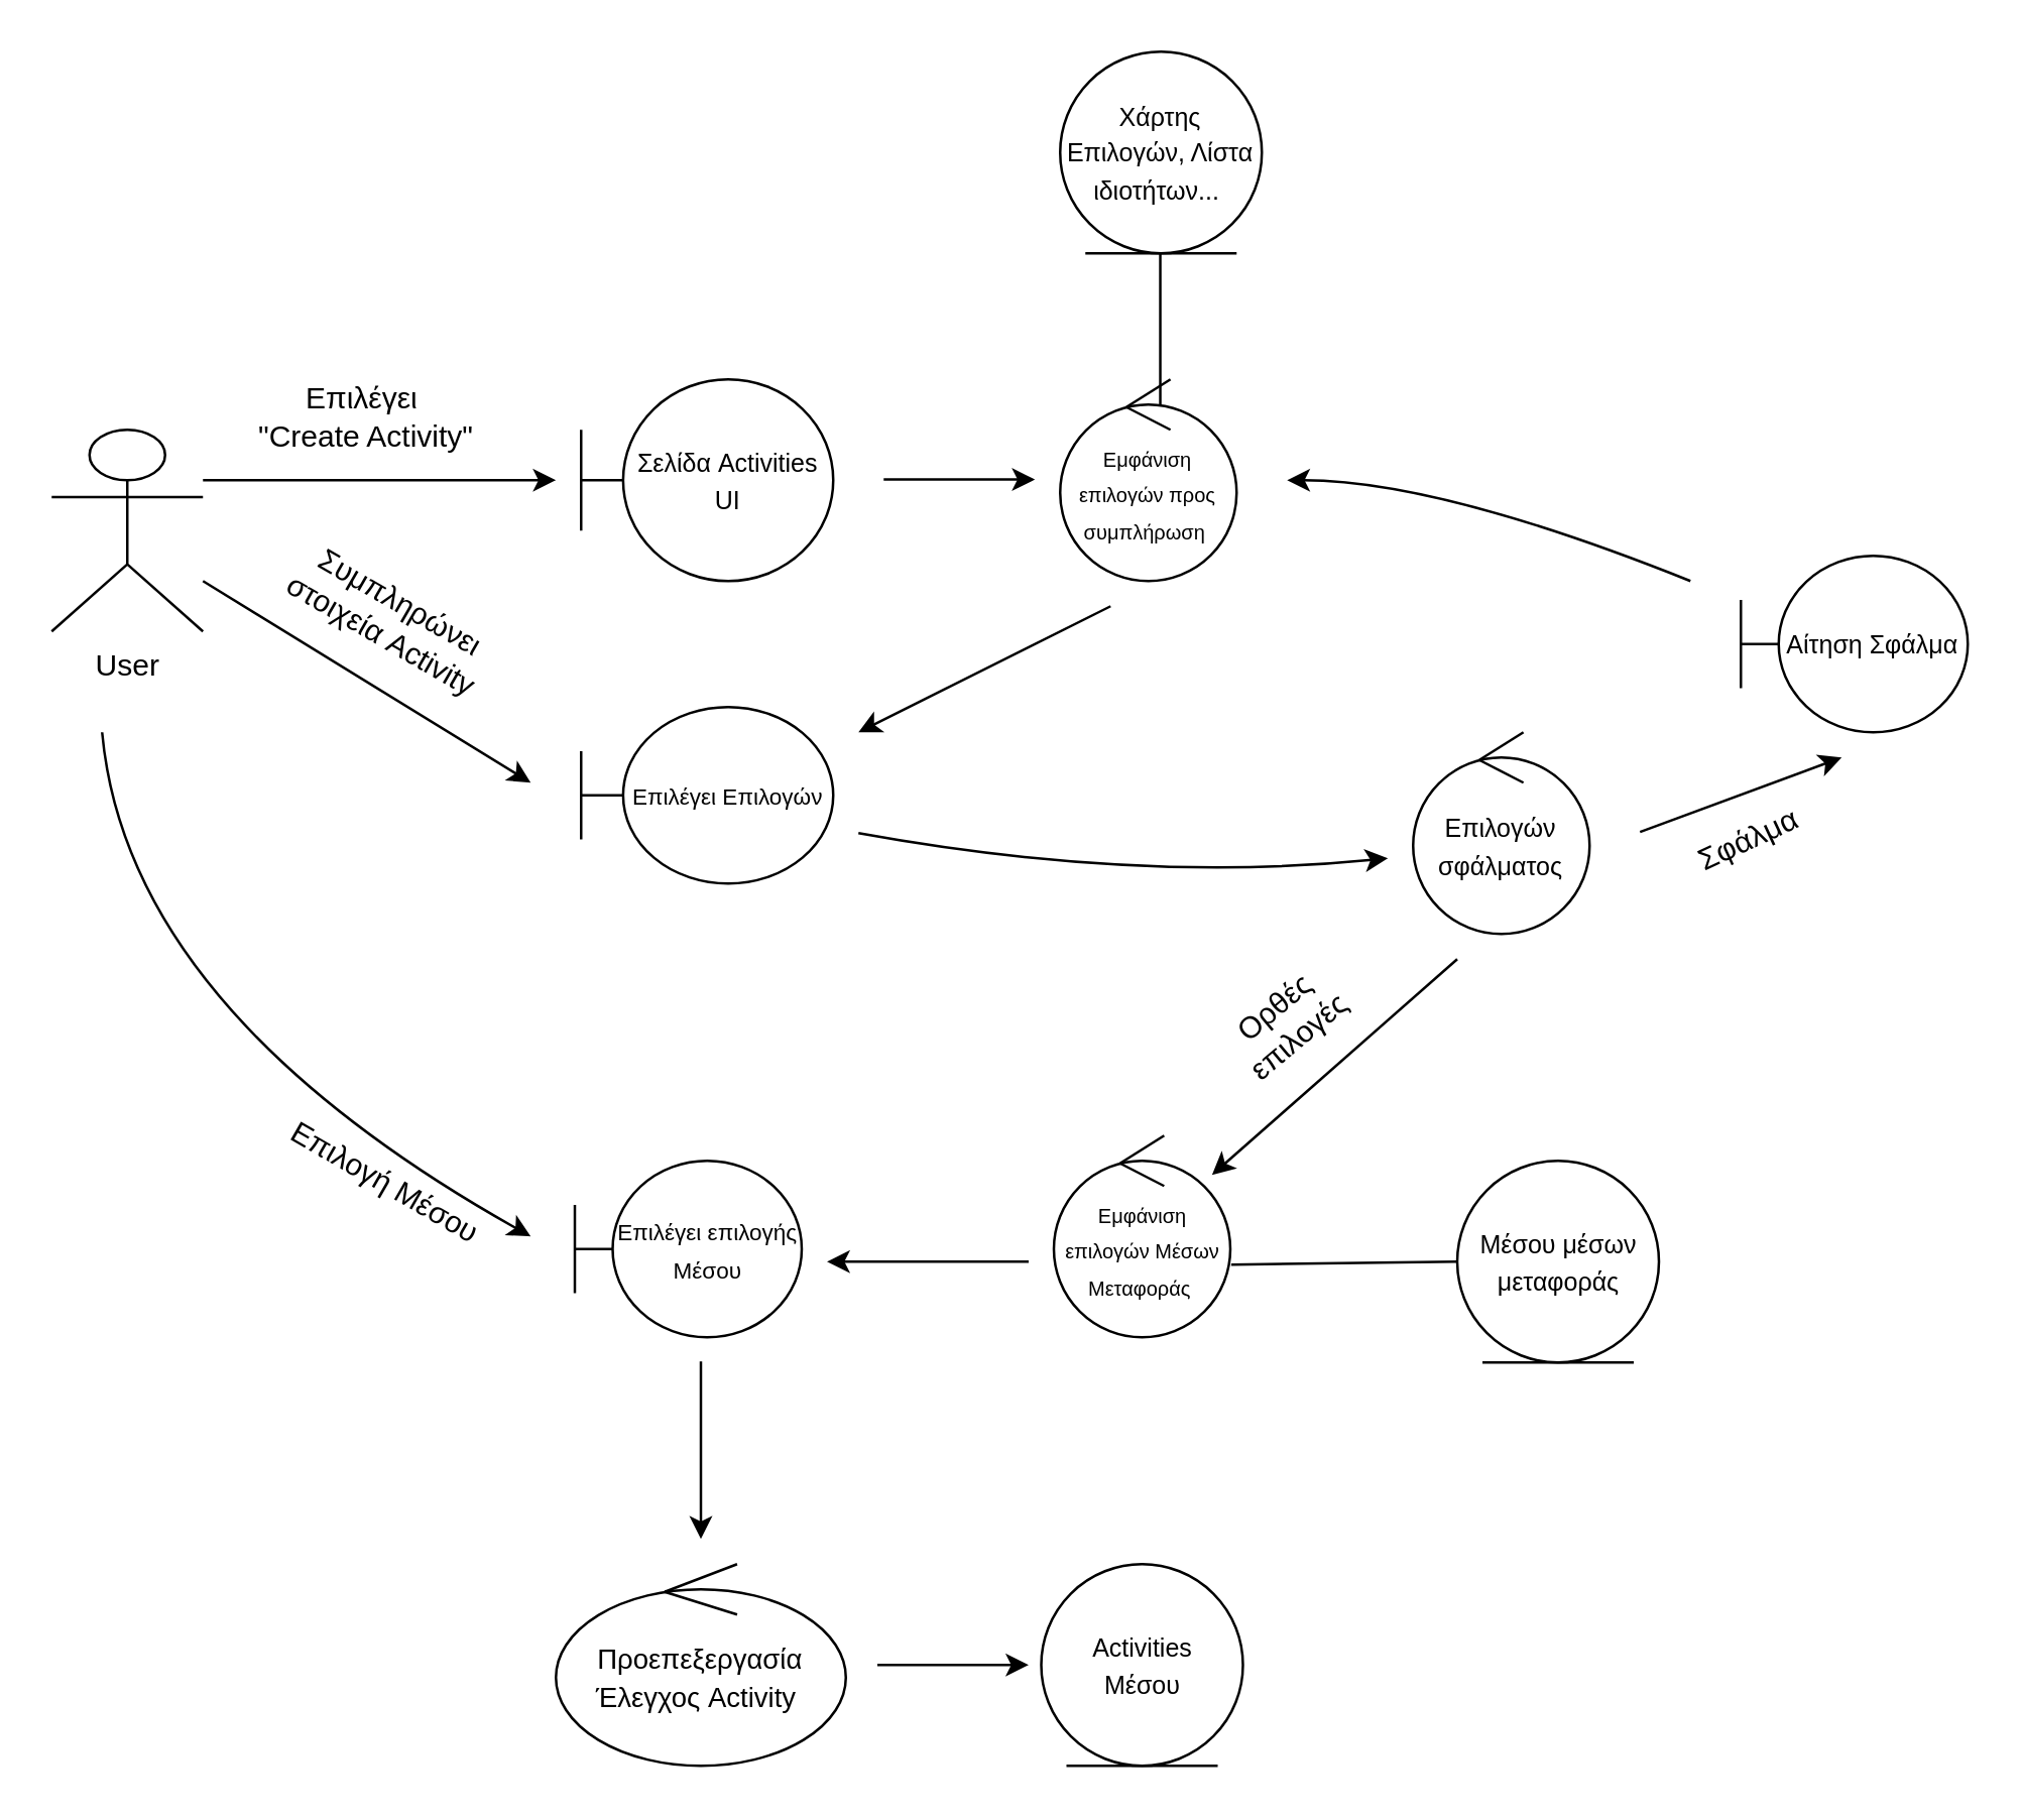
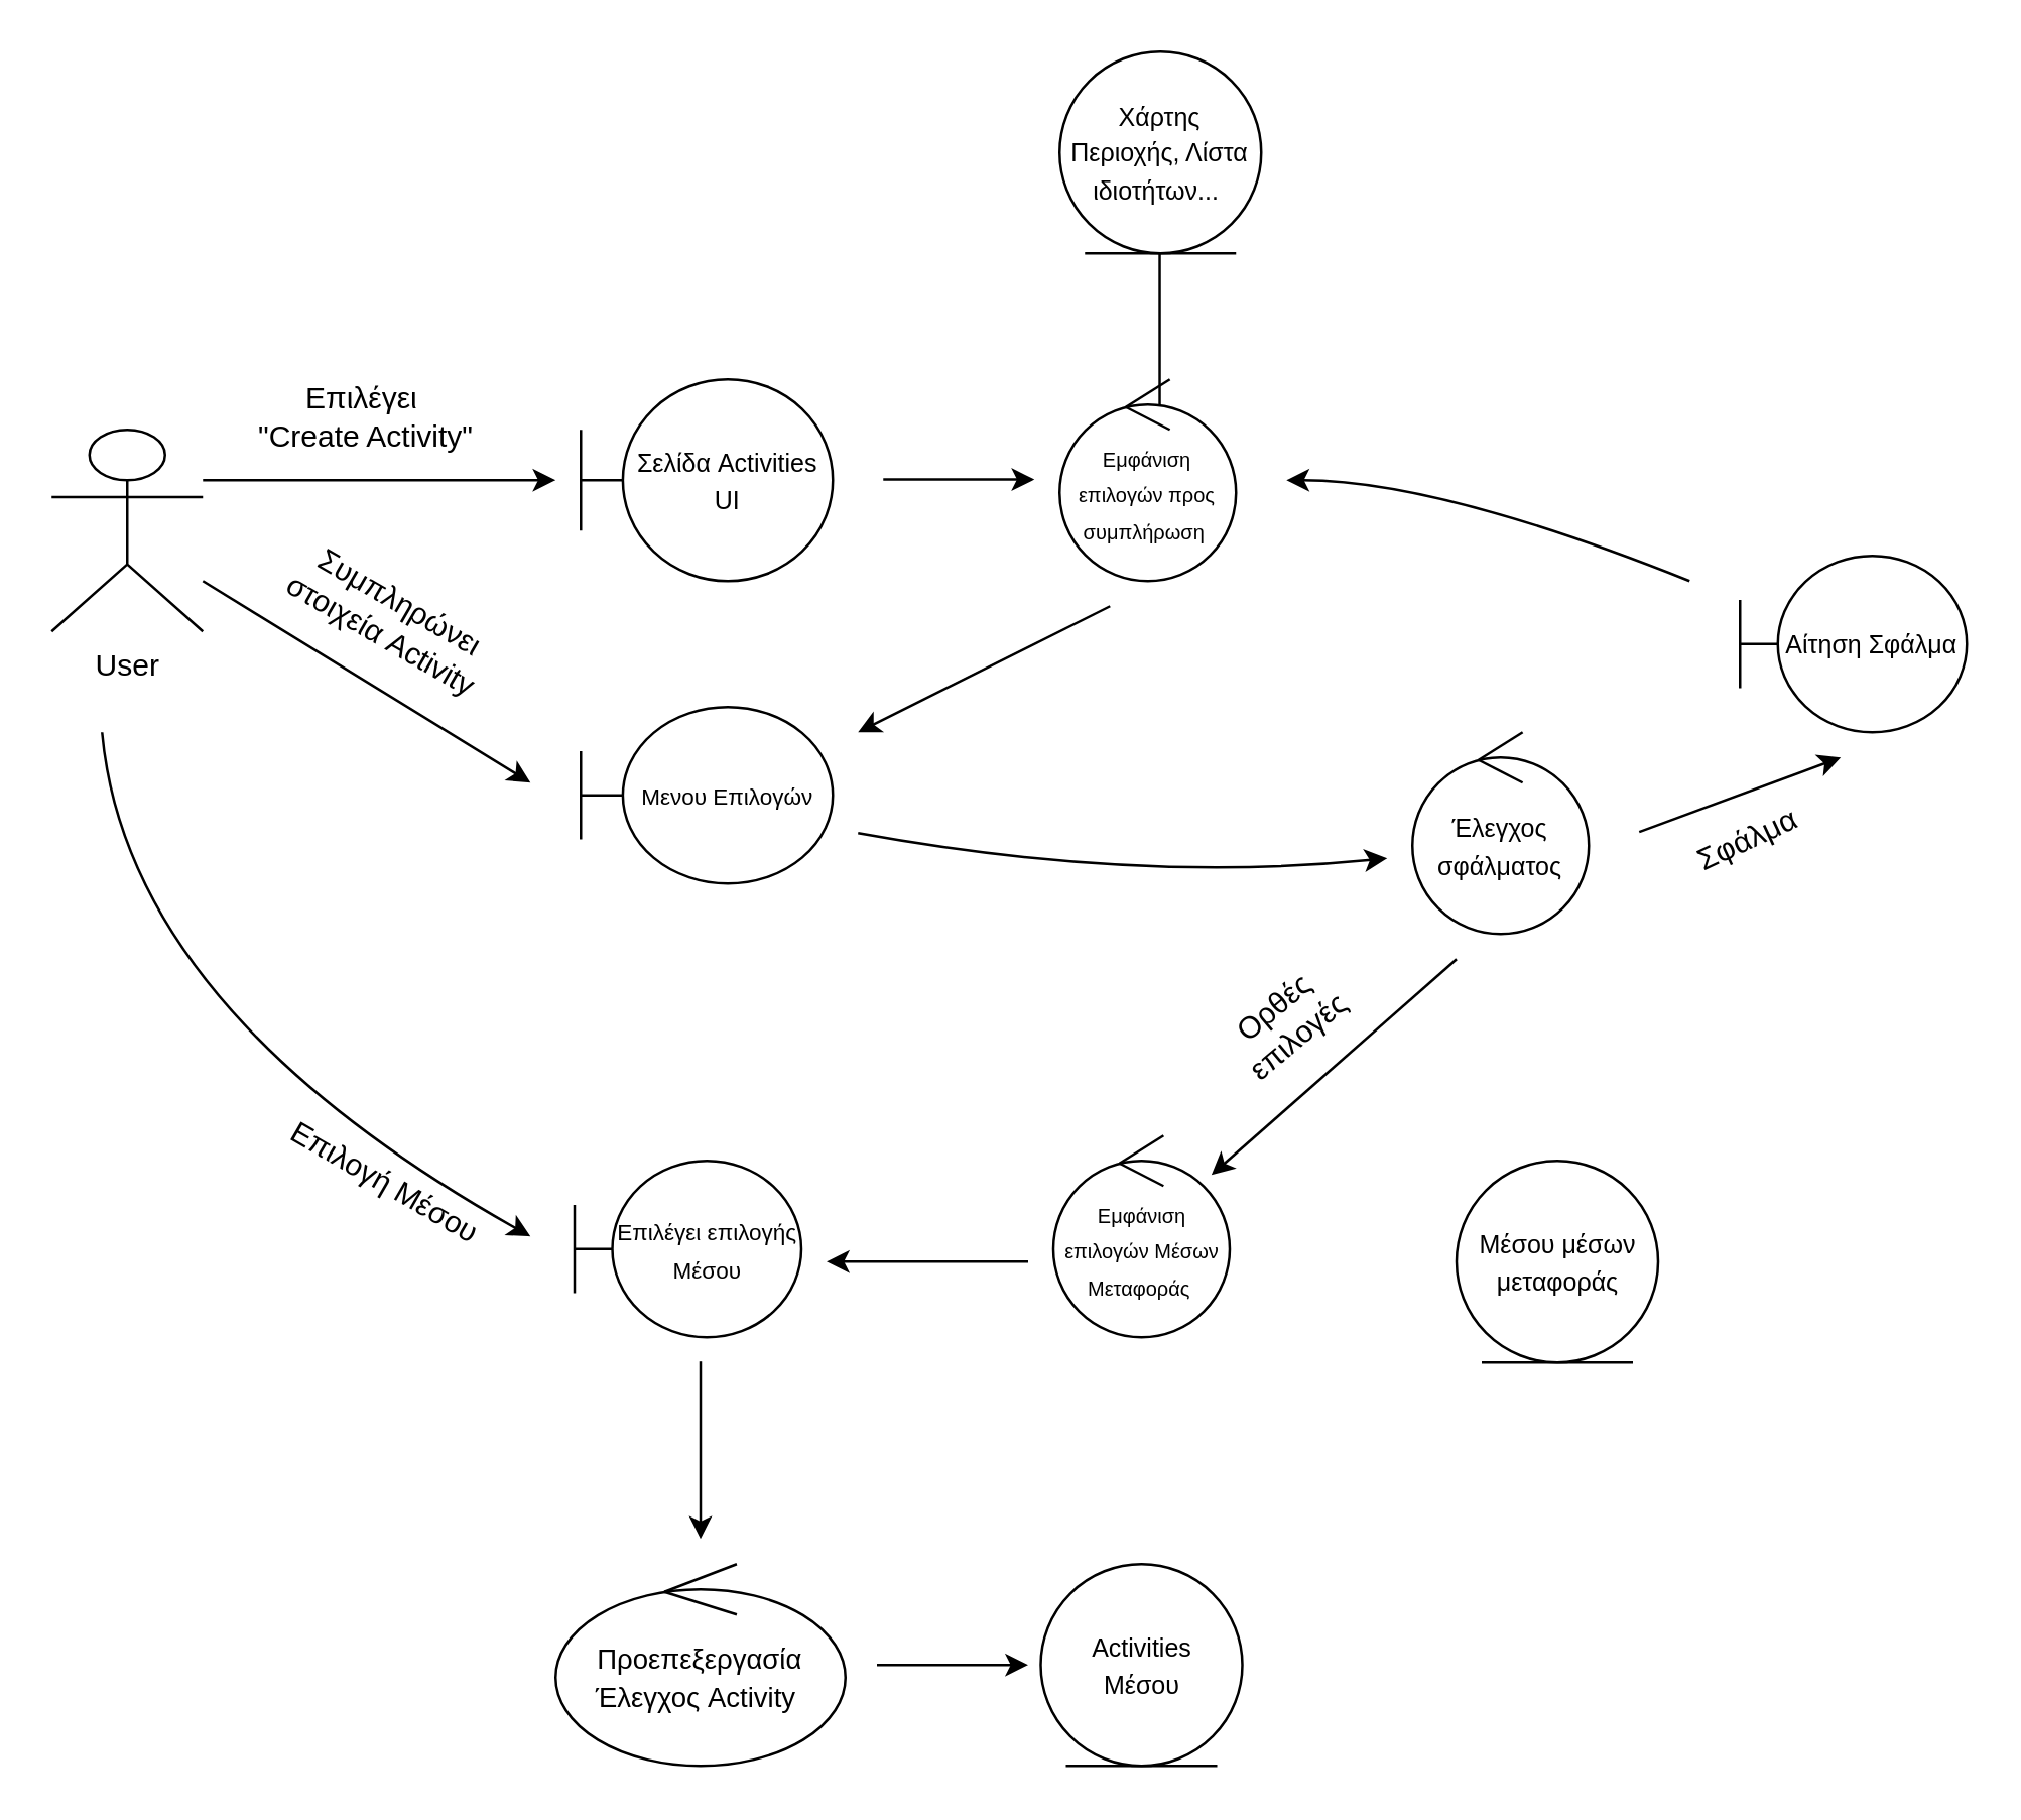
  <mxCell id="0" />
  <mxCell id="1" parent="0" />
  <mxCell id="2" value="&lt;font style=&quot;font-size: 8px;&quot;&gt;Εμφάνιση επιλογών προς συμπλήρωση&amp;nbsp;&lt;/font&gt;" style="ellipse;shape=umlControl;whiteSpace=wrap;html=1;rounded=1;" parent="1" vertex="1"><mxGeometry x="420" y="150" width="70" height="80" as="geometry" /></mxCell>
- <mxCell id="3" value="&lt;span style=&quot;font-size: 10px;&quot;&gt;Χάρτης Επιλογών, Λίστα ιδιοτήτων...&amp;nbsp;&lt;/span&gt;" style="ellipse;shape=umlEntity;whiteSpace=wrap;html=1;rounded=1;" parent="1" vertex="1"><mxGeometry x="420" y="20" width="80" height="80" as="geometry" /></mxCell>
+ <mxCell id="3" value="&lt;span style=&quot;font-size: 10px;&quot;&gt;Χάρτης Περιοχής, Λίστα ιδιοτήτων...&amp;nbsp;&lt;/span&gt;" style="ellipse;shape=umlEntity;whiteSpace=wrap;html=1;rounded=1;" parent="1" vertex="1"><mxGeometry x="420" y="20" width="80" height="80" as="geometry" /></mxCell>
  <mxCell id="4" value="" style="endArrow=none;html=1;rounded=1;" parent="1" edge="1"><mxGeometry width="50" height="50" relative="1" as="geometry"><mxPoint x="459.71" y="160" as="sourcePoint" /><mxPoint x="459.71" y="100" as="targetPoint" /></mxGeometry></mxCell>
- <mxCell id="5" value="&lt;div&gt;&lt;font style=&quot;font-size: 9px;&quot;&gt;Επιλέγει Επιλογών&lt;/font&gt;&lt;/div&gt;" style="shape=umlBoundary;whiteSpace=wrap;html=1;rounded=1;" parent="1" vertex="1"><mxGeometry x="230" y="280" width="100" height="70" as="geometry" /></mxCell>
+ <mxCell id="5" value="&lt;div&gt;&lt;font style=&quot;font-size: 9px;&quot;&gt;Μενου Επιλογών&lt;/font&gt;&lt;/div&gt;" style="shape=umlBoundary;whiteSpace=wrap;html=1;rounded=1;" parent="1" vertex="1"><mxGeometry x="230" y="280" width="100" height="70" as="geometry" /></mxCell>
  <mxCell id="6" value="&lt;div&gt;&lt;span style=&quot;font-size: 10px;&quot;&gt;Αίτηση Σφάλμα&lt;/span&gt;&lt;/div&gt;" style="shape=umlBoundary;whiteSpace=wrap;html=1;rounded=1;" parent="1" vertex="1"><mxGeometry x="690" y="220" width="90" height="70" as="geometry" /></mxCell>
  <mxCell id="7" value="&lt;div&gt;&lt;font style=&quot;font-size: 9px;&quot;&gt;Επιλέγει επιλογής Μέσου&lt;/font&gt;&lt;/div&gt;" style="shape=umlBoundary;whiteSpace=wrap;html=1;rounded=1;" parent="1" vertex="1"><mxGeometry x="227.5" y="460" width="90" height="70" as="geometry" /></mxCell>
  <mxCell id="8" value="&lt;span style=&quot;font-size: 10px;&quot;&gt;Μέσου μέσων μεταφοράς&lt;/span&gt;" style="ellipse;shape=umlEntity;whiteSpace=wrap;html=1;rounded=1;" parent="1" vertex="1"><mxGeometry x="577.5" y="460" width="80" height="80" as="geometry" /></mxCell>
  <mxCell id="9" value="" style="endArrow=classic;html=1;rounded=0;curved=1;" parent="1" edge="1"><mxGeometry width="50" height="50" relative="1" as="geometry"><mxPoint x="670" y="230" as="sourcePoint" /><mxPoint x="510" y="190" as="targetPoint" /><Array as="points"><mxPoint x="570" y="190" /></Array></mxGeometry></mxCell>
  <mxCell id="10" value="" style="endArrow=classic;html=1;rounded=1;" parent="1" edge="1"><mxGeometry width="50" height="50" relative="1" as="geometry"><mxPoint x="350" y="189.71" as="sourcePoint" /><mxPoint x="410" y="189.71" as="targetPoint" /></mxGeometry></mxCell>
  <mxCell id="11" value="" style="endArrow=classic;html=1;rounded=1;" parent="1" edge="1"><mxGeometry width="50" height="50" relative="1" as="geometry"><mxPoint x="440" y="240" as="sourcePoint" /><mxPoint x="340" y="290" as="targetPoint" /></mxGeometry></mxCell>
  <mxCell id="12" value="" style="endArrow=classic;html=1;rounded=0;curved=1;" parent="1" edge="1"><mxGeometry width="50" height="50" relative="1" as="geometry"><mxPoint x="340" y="330" as="sourcePoint" /><mxPoint x="550" y="340" as="targetPoint" /><Array as="points"><mxPoint x="450" y="350" /></Array></mxGeometry></mxCell>
  <mxCell id="13" value="&lt;span style=&quot;font-size: 10px;&quot;&gt;Activities&lt;br&gt;Μέσου&lt;/span&gt;" style="ellipse;shape=umlEntity;whiteSpace=wrap;html=1;rounded=1;" parent="1" vertex="1"><mxGeometry x="412.5" y="620" width="80" height="80" as="geometry" /></mxCell>
  <mxCell id="14" value="User" style="shape=umlActor;verticalLabelPosition=bottom;verticalAlign=top;html=1;outlineConnect=0;" parent="1" vertex="1"><mxGeometry x="20" y="170" width="60" height="80" as="geometry" /></mxCell>
  <mxCell id="15" value="&lt;div&gt;&lt;font style=&quot;font-size: 10px;&quot;&gt;Σελίδα Activities&lt;/font&gt;&lt;/div&gt;&lt;div&gt;&lt;font style=&quot;font-size: 10px;&quot;&gt;UI&lt;/font&gt;&lt;/div&gt;" style="shape=umlBoundary;whiteSpace=wrap;html=1;rounded=1;" parent="1" vertex="1"><mxGeometry x="230" y="150" width="100" height="80" as="geometry" /></mxCell>
  <mxCell id="16" value="" style="endArrow=classic;html=1;rounded=1;" parent="1" edge="1"><mxGeometry width="50" height="50" relative="1" as="geometry"><mxPoint x="80" y="190" as="sourcePoint" /><mxPoint x="220" y="190" as="targetPoint" /></mxGeometry></mxCell>
  <mxCell id="17" value="Επιλέγει&amp;nbsp;&lt;br&gt;&quot;Create Activity&quot;" style="text;html=1;align=center;verticalAlign=middle;whiteSpace=wrap;rounded=0;" parent="1" vertex="1"><mxGeometry x="90" y="150" width="110" height="30" as="geometry" /></mxCell>
  <mxCell id="18" value="" style="endArrow=classic;html=1;rounded=1;" parent="1" edge="1"><mxGeometry width="50" height="50" relative="1" as="geometry"><mxPoint x="80" y="230" as="sourcePoint" /><mxPoint x="210" y="310" as="targetPoint" /></mxGeometry></mxCell>
  <mxCell id="19" value="Συμπληρώνει&lt;br&gt;στοιχεία Activity" style="text;html=1;align=center;verticalAlign=middle;whiteSpace=wrap;rounded=0;rotation=30;" parent="1" vertex="1"><mxGeometry x="100" y="230" width="110" height="30" as="geometry" /></mxCell>
  <mxCell id="20" value="&lt;font style=&quot;font-size: 8px;&quot;&gt;Εμφάνιση επιλογών Μέσων&lt;br&gt;Μεταφοράς&amp;nbsp;&lt;/font&gt;" style="ellipse;shape=umlControl;whiteSpace=wrap;html=1;rounded=1;" parent="1" vertex="1"><mxGeometry x="417.5" y="450" width="70" height="80" as="geometry" /></mxCell>
- <mxCell id="21" value="" style="endArrow=none;html=1;rounded=1;exitX=0;exitY=0.5;exitDx=0;exitDy=0;entryX=1.005;entryY=0.64;entryDx=0;entryDy=0;entryPerimeter=0;" parent="1" source="8" target="20" edge="1"><mxGeometry width="50" height="50" relative="1" as="geometry"><mxPoint x="582.5" y="511" as="sourcePoint" /><mxPoint x="502.5" y="510" as="targetPoint" /></mxGeometry></mxCell>
  <mxCell id="22" value="" style="endArrow=classic;html=1;rounded=1;" parent="1" edge="1" target="20"><mxGeometry width="50" height="50" relative="1" as="geometry"><mxPoint x="577.5" y="380" as="sourcePoint" /><mxPoint x="660" y="450" as="targetPoint" /></mxGeometry></mxCell>
  <mxCell id="23" value="" style="endArrow=classic;html=1;rounded=1;" parent="1" edge="1"><mxGeometry width="50" height="50" relative="1" as="geometry"><mxPoint x="407.5" y="500" as="sourcePoint" /><mxPoint x="327.5" y="500" as="targetPoint" /></mxGeometry></mxCell>
  <mxCell id="24" value="" style="endArrow=classic;html=1;rounded=0;curved=1;" parent="1" edge="1"><mxGeometry width="50" height="50" relative="1" as="geometry"><mxPoint x="40" y="290" as="sourcePoint" /><mxPoint x="210" y="490" as="targetPoint" /><Array as="points"><mxPoint x="50" y="400" /></Array></mxGeometry></mxCell>
  <mxCell id="25" value="Επιλογή Μέσου" style="text;html=1;align=center;verticalAlign=middle;whiteSpace=wrap;rounded=0;rotation=30;" parent="1" vertex="1"><mxGeometry x="85" y="450" width="135" height="38" as="geometry" /></mxCell>
  <mxCell id="26" value="&lt;font style=&quot;font-size: 11px;&quot;&gt;Προεπεξεργασία&lt;br&gt;Έλεγχος Activity&amp;nbsp;&lt;/font&gt;" style="ellipse;shape=umlControl;whiteSpace=wrap;html=1;rounded=1;" parent="1" vertex="1"><mxGeometry x="220" y="620" width="115" height="80" as="geometry" /></mxCell>
  <mxCell id="27" value="" style="endArrow=classic;html=1;rounded=1;" parent="1" edge="1"><mxGeometry width="50" height="50" relative="1" as="geometry"><mxPoint x="277.5" y="539.58" as="sourcePoint" /><mxPoint x="277.5" y="610" as="targetPoint" /></mxGeometry></mxCell>
  <mxCell id="28" value="" style="endArrow=classic;html=1;rounded=1;" parent="1" edge="1"><mxGeometry width="50" height="50" relative="1" as="geometry"><mxPoint x="347.5" y="660" as="sourcePoint" /><mxPoint x="407.5" y="660" as="targetPoint" /></mxGeometry></mxCell>
- <mxCell id="29" value="&lt;span style=&quot;font-size: 10px;&quot;&gt;Επιλογών σφάλματος&lt;/span&gt;" style="ellipse;shape=umlControl;whiteSpace=wrap;html=1;rounded=1;" vertex="1" parent="1"><mxGeometry x="560" y="290" width="70" height="80" as="geometry" /></mxCell>
+ <mxCell id="29" value="&lt;span style=&quot;font-size: 10px;&quot;&gt;Έλεγχος σφάλματος&lt;/span&gt;" style="ellipse;shape=umlControl;whiteSpace=wrap;html=1;rounded=1;" vertex="1" parent="1"><mxGeometry x="560" y="290" width="70" height="80" as="geometry" /></mxCell>
  <mxCell id="30" value="" style="endArrow=classic;html=1;rounded=1;" edge="1" parent="1"><mxGeometry width="50" height="50" relative="1" as="geometry"><mxPoint x="650" y="329.58" as="sourcePoint" /><mxPoint x="730" y="300" as="targetPoint" /></mxGeometry></mxCell>
  <mxCell id="31" value="Σφάλμα" style="text;html=1;align=center;verticalAlign=middle;whiteSpace=wrap;rounded=0;rotation=-25;" vertex="1" parent="1"><mxGeometry x="640" y="316.81" width="107.05" height="33.19" as="geometry" /></mxCell>
  <mxCell id="32" value="Ορθές επιλογές" style="text;html=1;align=center;verticalAlign=middle;whiteSpace=wrap;rounded=0;rotation=-40;" vertex="1" parent="1"><mxGeometry x="480" y="390" width="60" height="30" as="geometry" /></mxCell>
